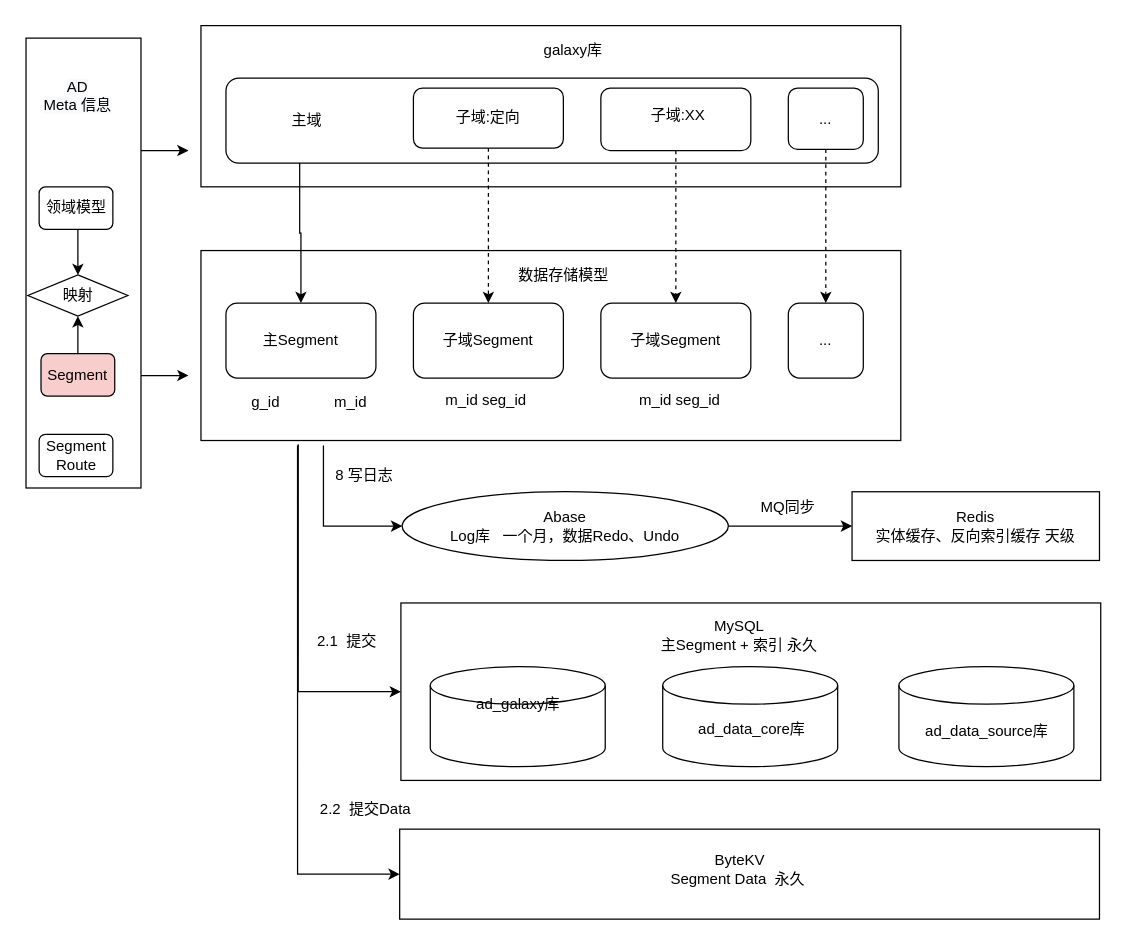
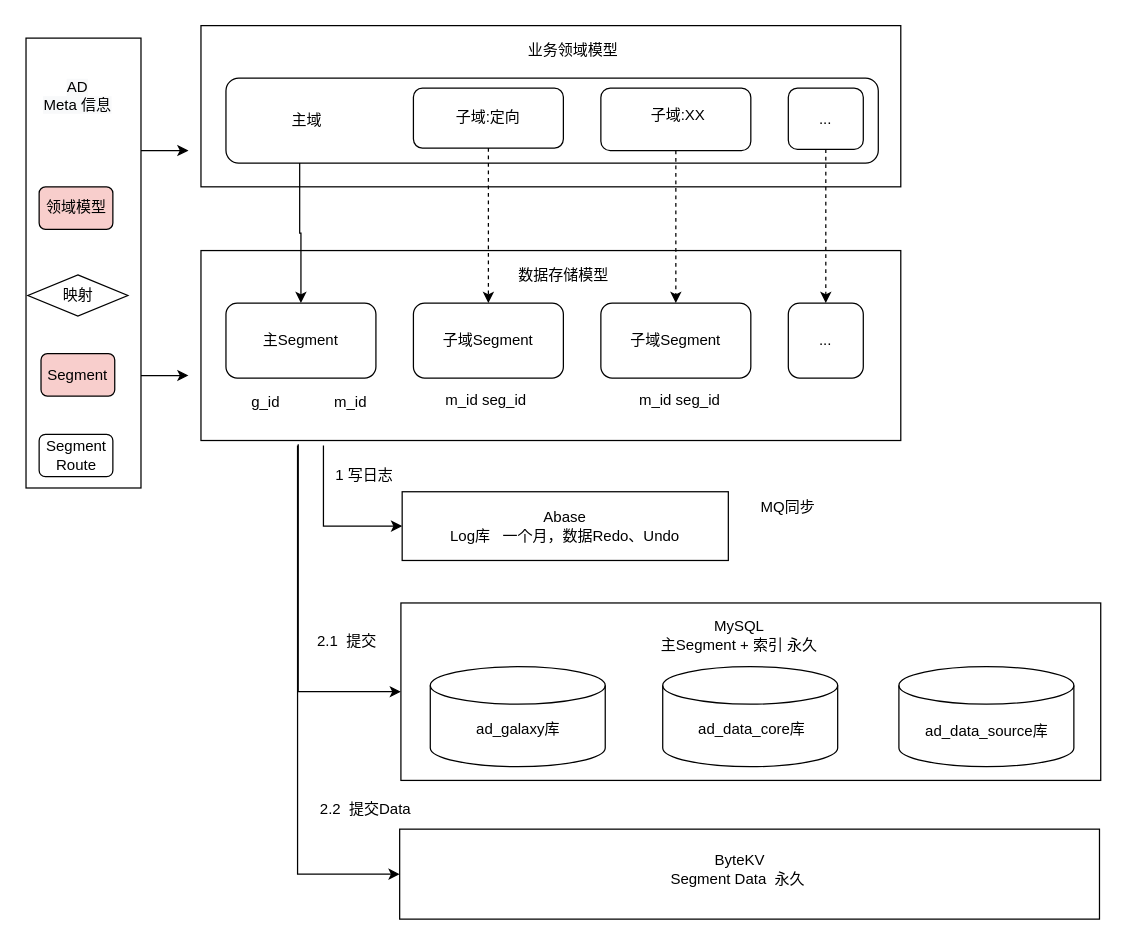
  <mxCell id="0" />
  <mxCell id="1" parent="0" />
  <mxCell id="2" value="" style="rounded=0;whiteSpace=wrap;html=1;" vertex="1" parent="1"><mxGeometry x="320" y="482" width="560" height="142" as="geometry" /></mxCell>
  <mxCell id="3" style="edgeStyle=orthogonalEdgeStyle;rounded=0;orthogonalLoop=1;jettySize=auto;html=1;exitX=0.175;exitY=1.026;exitDx=0;exitDy=0;entryX=0;entryY=0.5;entryDx=0;entryDy=0;startArrow=none;startFill=0;exitPerimeter=0;" edge="1" parent="1" source="5" target="48"><mxGeometry relative="1" as="geometry" /></mxCell>
  <mxCell id="4" style="edgeStyle=orthogonalEdgeStyle;rounded=0;orthogonalLoop=1;jettySize=auto;html=1;exitX=0.138;exitY=1.026;exitDx=0;exitDy=0;entryX=0;entryY=0.5;entryDx=0;entryDy=0;startArrow=none;startFill=0;exitPerimeter=0;" edge="1" parent="1" source="5" target="45"><mxGeometry relative="1" as="geometry" /></mxCell>
  <mxCell id="5" value="" style="rounded=0;whiteSpace=wrap;html=1;" vertex="1" parent="1"><mxGeometry x="160" y="200" width="560" height="152" as="geometry" /></mxCell>
  <mxCell id="6" value="" style="rounded=0;whiteSpace=wrap;html=1;" vertex="1" parent="1"><mxGeometry x="160" y="20" width="560" height="129" as="geometry" /></mxCell>
- <mxCell id="7" value="galaxy库" style="text;html=1;strokeColor=none;fillColor=none;align=center;verticalAlign=middle;whiteSpace=wrap;rounded=0;" vertex="1" parent="1"><mxGeometry x="380" y="30" width="156" height="20" as="geometry" /></mxCell>
+ <mxCell id="7" value="业务领域模型" style="text;html=1;strokeColor=none;fillColor=none;align=center;verticalAlign=middle;whiteSpace=wrap;rounded=0;" vertex="1" parent="1"><mxGeometry x="380" y="30" width="156" height="20" as="geometry" /></mxCell>
  <mxCell id="8" style="edgeStyle=orthogonalEdgeStyle;rounded=0;orthogonalLoop=1;jettySize=auto;html=1;exitX=0.113;exitY=1;exitDx=0;exitDy=0;startArrow=none;startFill=0;exitPerimeter=0;" edge="1" parent="1" source="9" target="22"><mxGeometry relative="1" as="geometry" /></mxCell>
  <mxCell id="9" value="" style="rounded=1;whiteSpace=wrap;html=1;" vertex="1" parent="1"><mxGeometry x="180" y="62" width="522" height="68" as="geometry" /></mxCell>
  <mxCell id="10" style="edgeStyle=orthogonalEdgeStyle;rounded=0;orthogonalLoop=1;jettySize=auto;html=1;exitX=0.5;exitY=1;exitDx=0;exitDy=0;entryX=0.5;entryY=0;entryDx=0;entryDy=0;dashed=1;" edge="1" parent="1" source="11" target="25"><mxGeometry relative="1" as="geometry" /></mxCell>
  <mxCell id="11" value="" style="rounded=1;whiteSpace=wrap;html=1;" vertex="1" parent="1"><mxGeometry x="330" y="70" width="120" height="48" as="geometry" /></mxCell>
  <mxCell id="12" style="edgeStyle=orthogonalEdgeStyle;rounded=0;orthogonalLoop=1;jettySize=auto;html=1;exitX=0.5;exitY=1;exitDx=0;exitDy=0;entryX=0.5;entryY=0;entryDx=0;entryDy=0;dashed=1;" edge="1" parent="1" source="13" target="28"><mxGeometry relative="1" as="geometry" /></mxCell>
  <mxCell id="13" value="" style="rounded=1;whiteSpace=wrap;html=1;" vertex="1" parent="1"><mxGeometry x="480" y="70" width="120" height="50" as="geometry" /></mxCell>
  <mxCell id="14" value="主域" style="text;html=1;strokeColor=none;fillColor=none;align=center;verticalAlign=middle;whiteSpace=wrap;rounded=0;" vertex="1" parent="1"><mxGeometry x="197" y="86" width="96" height="20" as="geometry" /></mxCell>
  <mxCell id="15" value="子域:定向" style="text;html=1;strokeColor=none;fillColor=none;align=center;verticalAlign=middle;whiteSpace=wrap;rounded=0;" vertex="1" parent="1"><mxGeometry x="342" y="84" width="96" height="20" as="geometry" /></mxCell>
  <mxCell id="16" value="子域:XX" style="text;html=1;strokeColor=none;fillColor=none;align=center;verticalAlign=middle;whiteSpace=wrap;rounded=0;" vertex="1" parent="1"><mxGeometry x="494" y="82" width="96" height="20" as="geometry" /></mxCell>
  <mxCell id="17" style="edgeStyle=orthogonalEdgeStyle;rounded=0;orthogonalLoop=1;jettySize=auto;html=1;exitX=0.5;exitY=1;exitDx=0;exitDy=0;entryX=0.5;entryY=0;entryDx=0;entryDy=0;dashed=1;" edge="1" parent="1" source="18" target="20"><mxGeometry relative="1" as="geometry" /></mxCell>
  <mxCell id="18" value="..." style="rounded=1;whiteSpace=wrap;html=1;" vertex="1" parent="1"><mxGeometry x="630" y="70" width="60" height="49" as="geometry" /></mxCell>
  <mxCell id="19" value="数据存储模型" style="text;html=1;strokeColor=none;fillColor=none;align=center;verticalAlign=middle;whiteSpace=wrap;rounded=0;" vertex="1" parent="1"><mxGeometry x="405" y="210" width="91" height="20" as="geometry" /></mxCell>
  <mxCell id="20" value="..." style="rounded=1;whiteSpace=wrap;html=1;" vertex="1" parent="1"><mxGeometry x="630" y="242" width="60" height="60" as="geometry" /></mxCell>
  <mxCell id="21" value="" style="group" vertex="1" connectable="0" parent="1"><mxGeometry x="180" y="242" width="120" height="60" as="geometry" /></mxCell>
  <mxCell id="22" value="" style="rounded=1;whiteSpace=wrap;html=1;" vertex="1" parent="21"><mxGeometry width="120" height="60" as="geometry" /></mxCell>
  <mxCell id="23" value="主Segment" style="text;html=1;strokeColor=none;fillColor=none;align=center;verticalAlign=middle;whiteSpace=wrap;rounded=0;" vertex="1" parent="21"><mxGeometry x="12" y="20" width="96" height="20" as="geometry" /></mxCell>
  <mxCell id="24" value="" style="group" vertex="1" connectable="0" parent="1"><mxGeometry x="330" y="242" width="120" height="60" as="geometry" /></mxCell>
  <mxCell id="25" value="" style="rounded=1;whiteSpace=wrap;html=1;" vertex="1" parent="24"><mxGeometry width="120" height="60" as="geometry" /></mxCell>
  <mxCell id="26" value="子域Segment" style="text;html=1;strokeColor=none;fillColor=none;align=center;verticalAlign=middle;whiteSpace=wrap;rounded=0;" vertex="1" parent="24"><mxGeometry x="12" y="20" width="96" height="20" as="geometry" /></mxCell>
  <mxCell id="27" value="" style="group" vertex="1" connectable="0" parent="1"><mxGeometry x="480" y="242" width="120" height="60" as="geometry" /></mxCell>
  <mxCell id="28" value="" style="rounded=1;whiteSpace=wrap;html=1;" vertex="1" parent="27"><mxGeometry width="120" height="60" as="geometry" /></mxCell>
  <mxCell id="29" value="子域Segment" style="text;html=1;strokeColor=none;fillColor=none;align=center;verticalAlign=middle;whiteSpace=wrap;rounded=0;" vertex="1" parent="27"><mxGeometry x="12" y="20" width="96" height="20" as="geometry" /></mxCell>
  <mxCell id="30" style="edgeStyle=orthogonalEdgeStyle;rounded=0;orthogonalLoop=1;jettySize=auto;html=1;exitX=1;exitY=0.75;exitDx=0;exitDy=0;" edge="1" parent="1" source="32"><mxGeometry relative="1" as="geometry"><mxPoint x="150" y="300" as="targetPoint" /></mxGeometry></mxCell>
  <mxCell id="31" style="edgeStyle=orthogonalEdgeStyle;rounded=0;orthogonalLoop=1;jettySize=auto;html=1;exitX=1;exitY=0.25;exitDx=0;exitDy=0;" edge="1" parent="1" source="32"><mxGeometry relative="1" as="geometry"><mxPoint x="150" y="120" as="targetPoint" /></mxGeometry></mxCell>
  <mxCell id="32" value="" style="rounded=0;whiteSpace=wrap;html=1;" vertex="1" parent="1"><mxGeometry x="20" y="30" width="92" height="360" as="geometry" /></mxCell>
  <mxCell id="33" value="m_id" style="text;html=1;strokeColor=none;fillColor=none;align=center;verticalAlign=middle;whiteSpace=wrap;rounded=0;" vertex="1" parent="1"><mxGeometry x="260" y="312" width="40" height="20" as="geometry" /></mxCell>
  <mxCell id="34" value="m_id seg_id&amp;nbsp;" style="text;html=1;strokeColor=none;fillColor=none;align=center;verticalAlign=middle;whiteSpace=wrap;rounded=0;" vertex="1" parent="1"><mxGeometry x="339" y="310" width="102" height="20" as="geometry" /></mxCell>
  <mxCell id="35" value="m_id seg_id&amp;nbsp;" style="text;html=1;strokeColor=none;fillColor=none;align=center;verticalAlign=middle;whiteSpace=wrap;rounded=0;" vertex="1" parent="1"><mxGeometry x="494" y="310" width="102" height="20" as="geometry" /></mxCell>
  <mxCell id="36" value="MySQL&lt;br&gt;主Segment + 索引 永久" style="text;html=1;strokeColor=none;fillColor=none;align=center;verticalAlign=middle;whiteSpace=wrap;rounded=0;" vertex="1" parent="1"><mxGeometry x="441" y="492" width="300" height="31" as="geometry" /></mxCell>
  <mxCell id="37" value="&lt;meta charset=&quot;utf-8&quot;&gt;&lt;span style=&quot;color: rgb(0, 0, 0); font-family: helvetica; font-size: 12px; font-style: normal; font-weight: 400; letter-spacing: normal; text-indent: 0px; text-transform: none; word-spacing: 0px; background-color: rgb(248, 249, 250); display: inline; float: none;&quot;&gt;AD&lt;/span&gt;&lt;br style=&quot;color: rgb(0, 0, 0); font-family: helvetica; font-size: 12px; font-style: normal; font-weight: 400; letter-spacing: normal; text-indent: 0px; text-transform: none; word-spacing: 0px; background-color: rgb(248, 249, 250);&quot;&gt;&lt;span style=&quot;color: rgb(0, 0, 0); font-family: helvetica; font-size: 12px; font-style: normal; font-weight: 400; letter-spacing: normal; text-indent: 0px; text-transform: none; word-spacing: 0px; background-color: rgb(248, 249, 250); display: inline; float: none;&quot;&gt;Meta 信息&lt;/span&gt;" style="text;whiteSpace=wrap;html=1;align=center;" vertex="1" parent="1"><mxGeometry x="20" y="56" width="83" height="54" as="geometry" /></mxCell>
- <mxCell id="38" style="edgeStyle=orthogonalEdgeStyle;rounded=0;orthogonalLoop=1;jettySize=auto;html=1;exitX=0.5;exitY=1;exitDx=0;exitDy=0;entryX=0.5;entryY=0;entryDx=0;entryDy=0;startArrow=none;startFill=0;" edge="1" parent="1" source="39" target="40"><mxGeometry relative="1" as="geometry" /></mxCell>
- <mxCell id="39" value="领域模型" style="rounded=1;whiteSpace=wrap;html=1;align=center;" vertex="1" parent="1"><mxGeometry x="30.5" y="149" width="59" height="34" as="geometry" /></mxCell>
+ <mxCell id="39" value="领域模型" style="rounded=1;whiteSpace=wrap;html=1;align=center;fillColor=#f8cecc;" vertex="1" parent="1"><mxGeometry x="30.5" y="149" width="59" height="34" as="geometry" /></mxCell>
  <mxCell id="40" value="映射" style="rhombus;whiteSpace=wrap;html=1;align=center;" vertex="1" parent="1"><mxGeometry x="21.5" y="219.5" width="80" height="33" as="geometry" /></mxCell>
- <mxCell id="41" style="edgeStyle=orthogonalEdgeStyle;rounded=0;orthogonalLoop=1;jettySize=auto;html=1;exitX=0.5;exitY=0;exitDx=0;exitDy=0;startArrow=none;startFill=0;" edge="1" parent="1" source="42" target="40"><mxGeometry relative="1" as="geometry" /></mxCell>
  <mxCell id="42" value="Segment" style="rounded=1;whiteSpace=wrap;html=1;align=center;fillColor=#f8cecc;" vertex="1" parent="1"><mxGeometry x="32" y="282.5" width="59" height="34" as="geometry" /></mxCell>
  <mxCell id="43" value="Segment&lt;br&gt;Route" style="rounded=1;whiteSpace=wrap;html=1;align=center;" vertex="1" parent="1"><mxGeometry x="30.5" y="347" width="59" height="34" as="geometry" /></mxCell>
  <mxCell id="44" value="g_id" style="text;html=1;strokeColor=none;fillColor=none;align=center;verticalAlign=middle;whiteSpace=wrap;rounded=0;" vertex="1" parent="1"><mxGeometry x="192" y="312" width="40" height="20" as="geometry" /></mxCell>
  <mxCell id="45" value="" style="rounded=0;whiteSpace=wrap;html=1;" vertex="1" parent="1"><mxGeometry x="319" y="663" width="560" height="72" as="geometry" /></mxCell>
  <mxCell id="46" style="edgeStyle=orthogonalEdgeStyle;rounded=0;orthogonalLoop=1;jettySize=auto;html=1;exitX=0.139;exitY=1.02;exitDx=0;exitDy=0;entryX=0;entryY=0.5;entryDx=0;entryDy=0;startArrow=none;startFill=0;exitPerimeter=0;" edge="1" parent="1" source="5" target="2"><mxGeometry relative="1" as="geometry" /></mxCell>
- <mxCell id="47" style="edgeStyle=orthogonalEdgeStyle;rounded=0;orthogonalLoop=1;jettySize=auto;html=1;exitX=1;exitY=0.5;exitDx=0;exitDy=0;entryX=0;entryY=0.5;entryDx=0;entryDy=0;startArrow=none;startFill=0;" edge="1" parent="1" source="48" target="59"><mxGeometry relative="1" as="geometry" /></mxCell>
- <mxCell id="48" value="&lt;span&gt;Abase&lt;/span&gt;&lt;br&gt;&lt;span&gt;Log库&amp;nbsp; &amp;nbsp;一个月，数据Redo、Undo&lt;/span&gt;" style="ellipse;whiteSpace=wrap;html=1;" vertex="1" parent="1"><mxGeometry x="321" y="393" width="261" height="55" as="geometry" /></mxCell>
+ <mxCell id="48" value="&lt;span&gt;Abase&lt;/span&gt;&lt;br&gt;&lt;span&gt;Log库&amp;nbsp; &amp;nbsp;一个月，数据Redo、Undo&lt;/span&gt;" style="rounded=0;whiteSpace=wrap;html=1;" vertex="1" parent="1"><mxGeometry x="321" y="393" width="261" height="55" as="geometry" /></mxCell>
  <mxCell id="49" value="ByteKV&lt;br&gt;Segment Data&amp;nbsp; 永久&amp;nbsp;" style="text;html=1;strokeColor=none;fillColor=none;align=center;verticalAlign=middle;whiteSpace=wrap;rounded=0;" vertex="1" parent="1"><mxGeometry x="498.5" y="685" width="185" height="20" as="geometry" /></mxCell>
  <mxCell id="50" value="" style="shape=cylinder3;whiteSpace=wrap;html=1;boundedLbl=1;backgroundOutline=1;size=15;" vertex="1" parent="1"><mxGeometry x="343.5" y="533" width="140" height="80" as="geometry" /></mxCell>
- <mxCell id="51" value="ad_galaxy库" style="text;html=1;strokeColor=none;fillColor=none;align=center;verticalAlign=middle;whiteSpace=wrap;rounded=0;" vertex="1" parent="1"><mxGeometry x="353.5" y="553" width="120" height="20" as="geometry" /></mxCell>
+ <mxCell id="51" value="ad_galaxy库" style="text;html=1;strokeColor=none;fillColor=none;align=center;verticalAlign=middle;whiteSpace=wrap;rounded=0;" vertex="1" parent="1"><mxGeometry x="353.5" y="573" width="120" height="20" as="geometry" /></mxCell>
  <mxCell id="52" value="" style="shape=cylinder3;whiteSpace=wrap;html=1;boundedLbl=1;backgroundOutline=1;size=15;" vertex="1" parent="1"><mxGeometry x="529.5" y="533" width="140" height="80" as="geometry" /></mxCell>
  <mxCell id="53" value="ad_data_core库" style="text;html=1;strokeColor=none;fillColor=none;align=center;verticalAlign=middle;whiteSpace=wrap;rounded=0;" vertex="1" parent="1"><mxGeometry x="540.5" y="573" width="120" height="20" as="geometry" /></mxCell>
  <mxCell id="54" value="" style="shape=cylinder3;whiteSpace=wrap;html=1;boundedLbl=1;backgroundOutline=1;size=15;" vertex="1" parent="1"><mxGeometry x="718.5" y="533" width="140" height="80" as="geometry" /></mxCell>
  <mxCell id="55" value="ad_data_source库" style="text;html=1;strokeColor=none;fillColor=none;align=center;verticalAlign=middle;whiteSpace=wrap;rounded=0;" vertex="1" parent="1"><mxGeometry x="728.5" y="574" width="120" height="21" as="geometry" /></mxCell>
- <mxCell id="56" value="8 写日志" style="text;html=1;strokeColor=none;fillColor=none;align=center;verticalAlign=middle;whiteSpace=wrap;rounded=0;" vertex="1" parent="1"><mxGeometry x="243" y="370" width="96" height="20" as="geometry" /></mxCell>
+ <mxCell id="56" value="1 写日志" style="text;html=1;strokeColor=none;fillColor=none;align=center;verticalAlign=middle;whiteSpace=wrap;rounded=0;" vertex="1" parent="1"><mxGeometry x="243" y="370" width="96" height="20" as="geometry" /></mxCell>
  <mxCell id="57" value="2.1&amp;nbsp; 提交" style="text;html=1;strokeColor=none;fillColor=none;align=center;verticalAlign=middle;whiteSpace=wrap;rounded=0;" vertex="1" parent="1"><mxGeometry x="243" y="503" width="68" height="20" as="geometry" /></mxCell>
  <mxCell id="58" value="2.2&amp;nbsp; 提交Data" style="text;html=1;strokeColor=none;fillColor=none;align=center;verticalAlign=middle;whiteSpace=wrap;rounded=0;" vertex="1" parent="1"><mxGeometry x="239.5" y="637" width="104" height="20" as="geometry" /></mxCell>
- <mxCell id="59" value="Redis&lt;br&gt;实体缓存、反向索引缓存 天级" style="rounded=0;whiteSpace=wrap;html=1;" vertex="1" parent="1"><mxGeometry x="681" y="393" width="198" height="55" as="geometry" /></mxCell>
  <mxCell id="60" value="MQ同步" style="text;html=1;strokeColor=none;fillColor=none;align=center;verticalAlign=middle;whiteSpace=wrap;rounded=0;" vertex="1" parent="1"><mxGeometry x="582" y="396" width="96" height="20" as="geometry" /></mxCell>
